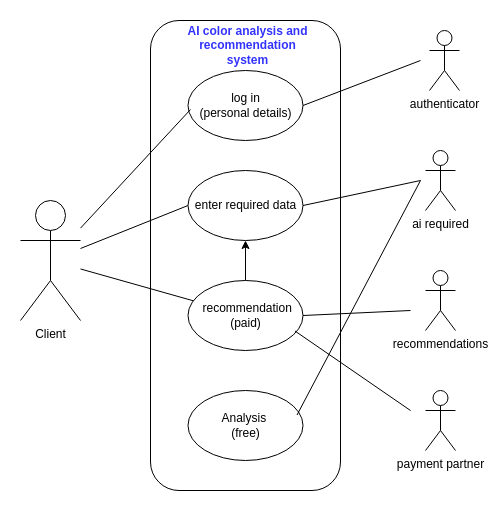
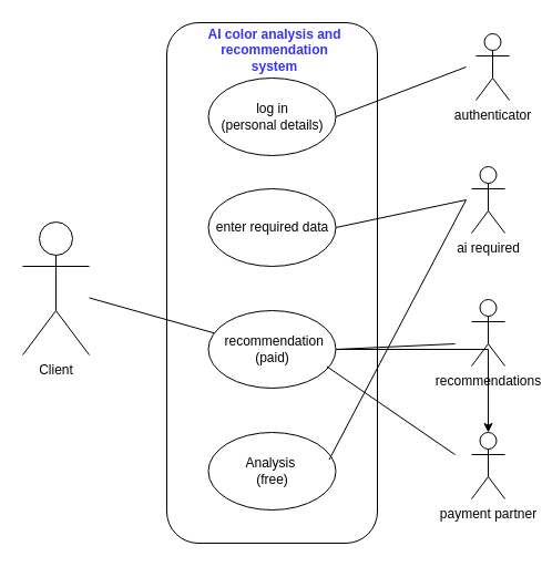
  <mxCell id="0" />
  <mxCell id="1" parent="0" />
  <mxCell id="2" value="" style="rounded=1;whiteSpace=wrap;html=1;" vertex="1" parent="1"><mxGeometry x="150" y="20" width="190" height="470" as="geometry" /></mxCell>
  <mxCell id="3" value="Client" style="shape=umlActor;verticalLabelPosition=bottom;verticalAlign=top;html=1;outlineConnect=0;" vertex="1" parent="1"><mxGeometry x="20" y="200" width="60" height="120" as="geometry" /></mxCell>
  <mxCell id="4" value="authenticator" style="shape=umlActor;verticalLabelPosition=bottom;verticalAlign=top;html=1;outlineConnect=0;" vertex="1" parent="1"><mxGeometry x="429" y="30" width="30" height="60" as="geometry" /></mxCell>
  <mxCell id="5" value="log in&lt;div&gt;(personal details)&lt;/div&gt;" style="ellipse;whiteSpace=wrap;html=1;" vertex="1" parent="1"><mxGeometry x="187.5" y="70" width="115" height="70" as="geometry" /></mxCell>
  <mxCell id="6" value="enter required data" style="ellipse;whiteSpace=wrap;html=1;" vertex="1" parent="1"><mxGeometry x="187.5" y="170" width="115" height="70" as="geometry" /></mxCell>
- <mxCell id="7" value="" style="edgeStyle=orthogonalEdgeStyle;rounded=0;orthogonalLoop=1;jettySize=auto;html=1;" edge="1" parent="1" source="8" target="6"><mxGeometry relative="1" as="geometry" /></mxCell>
+ <mxCell id="7" value="" style="edgeStyle=orthogonalEdgeStyle;rounded=0;orthogonalLoop=1;jettySize=auto;html=1;" edge="1" parent="1" source="8" target="12"><mxGeometry relative="1" as="geometry" /></mxCell>
  <mxCell id="8" value="&amp;nbsp;recommendation (paid)" style="ellipse;whiteSpace=wrap;html=1;" vertex="1" parent="1"><mxGeometry x="187.5" y="280" width="115" height="70" as="geometry" /></mxCell>
  <mxCell id="9" value="Analysis&amp;nbsp;&lt;div&gt;(free&lt;span style=&quot;background-color: initial;&quot;&gt;)&lt;/span&gt;&lt;/div&gt;" style="ellipse;whiteSpace=wrap;html=1;" vertex="1" parent="1"><mxGeometry x="187.5" y="390" width="115" height="70" as="geometry" /></mxCell>
  <mxCell id="10" value="ai required" style="shape=umlActor;verticalLabelPosition=bottom;verticalAlign=top;html=1;outlineConnect=0;" vertex="1" parent="1"><mxGeometry x="425" y="150" width="30" height="60" as="geometry" /></mxCell>
  <mxCell id="11" value="recommendations" style="shape=umlActor;verticalLabelPosition=bottom;verticalAlign=top;html=1;outlineConnect=0;" vertex="1" parent="1"><mxGeometry x="425" y="270" width="30" height="60" as="geometry" /></mxCell>
  <mxCell id="12" value="payment partner" style="shape=umlActor;verticalLabelPosition=bottom;verticalAlign=top;html=1;outlineConnect=0;" vertex="1" parent="1"><mxGeometry x="425" y="390" width="30" height="60" as="geometry" /></mxCell>
  <mxCell id="13" value="" style="endArrow=none;html=1;rounded=0;exitX=0.93;exitY=0.721;exitDx=0;exitDy=0;exitPerimeter=0;" edge="1" parent="1" source="8"><mxGeometry width="50" height="50" relative="1" as="geometry"><mxPoint x="350" y="220" as="sourcePoint" /><mxPoint x="410" y="410" as="targetPoint" /></mxGeometry></mxCell>
  <mxCell id="14" value="" style="endArrow=none;html=1;rounded=0;exitX=1;exitY=0.5;exitDx=0;exitDy=0;" edge="1" parent="1" source="8"><mxGeometry width="50" height="50" relative="1" as="geometry"><mxPoint x="320" y="110" as="sourcePoint" /><mxPoint x="410" y="310" as="targetPoint" /></mxGeometry></mxCell>
  <mxCell id="15" value="" style="endArrow=none;html=1;rounded=0;exitX=1;exitY=0.5;exitDx=0;exitDy=0;" edge="1" parent="1" source="6"><mxGeometry width="50" height="50" relative="1" as="geometry"><mxPoint x="330" y="120" as="sourcePoint" /><mxPoint x="420" y="180" as="targetPoint" /></mxGeometry></mxCell>
  <mxCell id="16" value="" style="endArrow=none;html=1;rounded=0;exitX=0.948;exitY=0.35;exitDx=0;exitDy=0;exitPerimeter=0;" edge="1" parent="1" source="9"><mxGeometry width="50" height="50" relative="1" as="geometry"><mxPoint x="313" y="215" as="sourcePoint" /><mxPoint x="420" y="180" as="targetPoint" /></mxGeometry></mxCell>
  <mxCell id="17" value="" style="endArrow=none;html=1;rounded=0;exitX=1;exitY=0.5;exitDx=0;exitDy=0;" edge="1" parent="1" source="5"><mxGeometry width="50" height="50" relative="1" as="geometry"><mxPoint x="313" y="215" as="sourcePoint" /><mxPoint x="420" y="60" as="targetPoint" /></mxGeometry></mxCell>
- <mxCell id="18" value="" style="endArrow=none;html=1;rounded=0;entryX=0;entryY=0.5;entryDx=0;entryDy=0;" edge="1" parent="1" source="3" target="6"><mxGeometry width="50" height="50" relative="1" as="geometry"><mxPoint x="170" y="270" as="sourcePoint" /><mxPoint x="220" y="220" as="targetPoint" /></mxGeometry></mxCell>
  <mxCell id="19" value="" style="endArrow=none;html=1;rounded=0;" edge="1" parent="1" source="3" target="8"><mxGeometry width="50" height="50" relative="1" as="geometry"><mxPoint x="90" y="250" as="sourcePoint" /><mxPoint x="198" y="215" as="targetPoint" /></mxGeometry></mxCell>
- <mxCell id="20" value="" style="endArrow=none;html=1;rounded=0;entryX=0.022;entryY=0.557;entryDx=0;entryDy=0;entryPerimeter=0;" edge="1" parent="1" source="3" target="5"><mxGeometry width="50" height="50" relative="1" as="geometry"><mxPoint x="170" y="270" as="sourcePoint" /><mxPoint x="220" y="220" as="targetPoint" /></mxGeometry></mxCell>
  <mxCell id="21" value="AI color analysis and recommendation system" style="text;strokeColor=none;align=center;fillColor=none;html=1;verticalAlign=middle;whiteSpace=wrap;rounded=0;fontStyle=1;fontColor=#3333FF;" vertex="1" parent="1"><mxGeometry x="185" y="30" width="125" height="30" as="geometry" /></mxCell>
